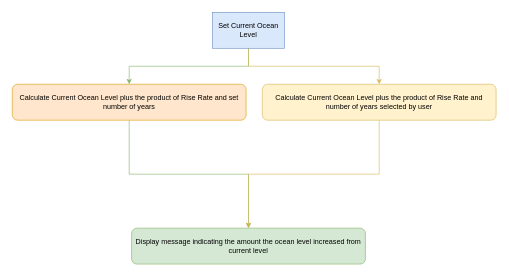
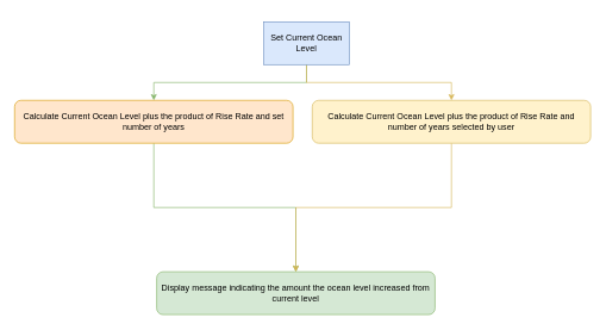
  <mxCell id="0" />
  <mxCell id="1" parent="0" />
  <mxCell id="2" value="" style="edgeStyle=orthogonalEdgeStyle;rounded=0;orthogonalLoop=1;jettySize=auto;html=1;fillColor=#d5e8d4;strokeColor=#82b366;" edge="1" parent="1" source="4" target="6"><mxGeometry relative="1" as="geometry" /></mxCell>
  <mxCell id="3" value="" style="edgeStyle=orthogonalEdgeStyle;rounded=0;orthogonalLoop=1;jettySize=auto;html=1;fillColor=#fff2cc;strokeColor=#d6b656;" edge="1" parent="1" source="4" target="9"><mxGeometry relative="1" as="geometry" /></mxCell>
- <mxCell id="4" value="Set Current Ocean Level" style="rounded=0;whiteSpace=wrap;html=1;fillColor=#dae8fc;strokeColor=#6c8ebf;" vertex="1" parent="1"><mxGeometry x="354" y="20" width="120" height="60" as="geometry" /></mxCell>
+ <mxCell id="4" value="Set Current Ocean Level" style="rounded=0;whiteSpace=wrap;html=1;fillColor=#dae8fc;strokeColor=#6c8ebf;" vertex="1" parent="1"><mxGeometry x="369" y="30" width="120" height="60" as="geometry" /></mxCell>
  <mxCell id="5" value="" style="edgeStyle=orthogonalEdgeStyle;rounded=0;orthogonalLoop=1;jettySize=auto;html=1;fillColor=#d5e8d4;strokeColor=#82b366;" edge="1" parent="1" source="6" target="7"><mxGeometry relative="1" as="geometry" /></mxCell>
  <mxCell id="6" value="Calculate Current Ocean Level plus the product of Rise Rate and set number of years" style="rounded=1;whiteSpace=wrap;html=1;fillColor=#ffe6cc;strokeColor=#d79b00;" vertex="1" parent="1"><mxGeometry x="20" y="140" width="390" height="60" as="geometry" /></mxCell>
  <mxCell id="7" value="Display message indicating the amount the ocean level increased from current level" style="rounded=1;whiteSpace=wrap;html=1;fillColor=#d5e8d4;strokeColor=#82b366;" vertex="1" parent="1"><mxGeometry x="219" y="380" width="390" height="60" as="geometry" /></mxCell>
  <mxCell id="8" value="" style="edgeStyle=orthogonalEdgeStyle;rounded=0;orthogonalLoop=1;jettySize=auto;html=1;fillColor=#fff2cc;strokeColor=#d6b656;" edge="1" parent="1" source="9" target="7"><mxGeometry relative="1" as="geometry" /></mxCell>
  <mxCell id="9" value="Calculate Current Ocean Level plus the product of Rise Rate and number of years selected by user" style="rounded=1;whiteSpace=wrap;html=1;fillColor=#fff2cc;strokeColor=#d6b656;" vertex="1" parent="1"><mxGeometry x="437" y="140" width="390" height="60" as="geometry" /></mxCell>
